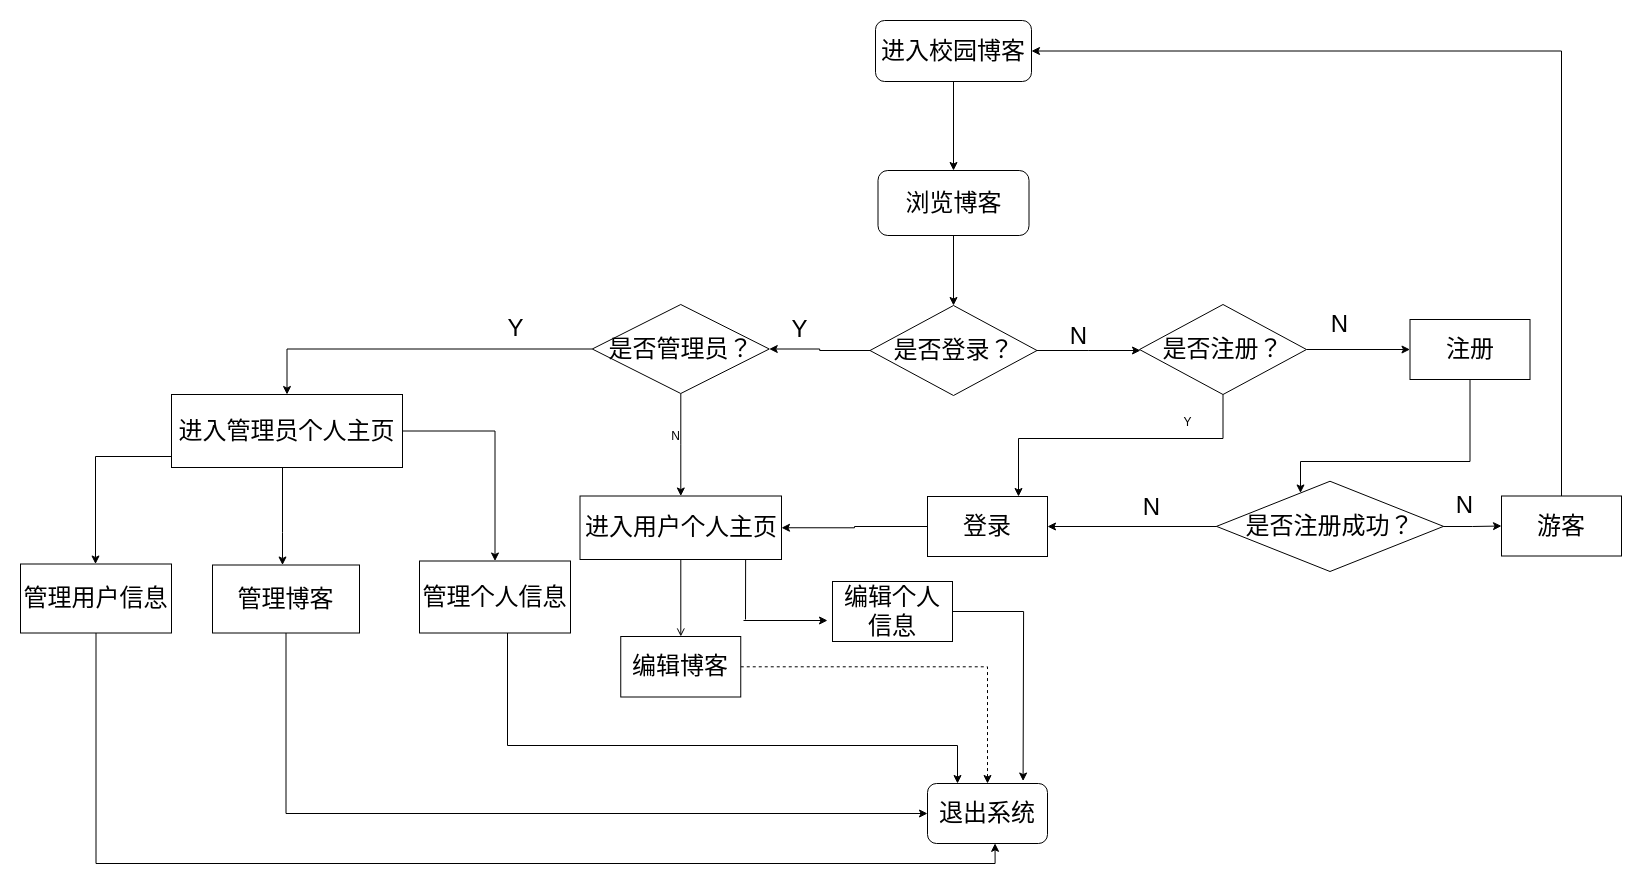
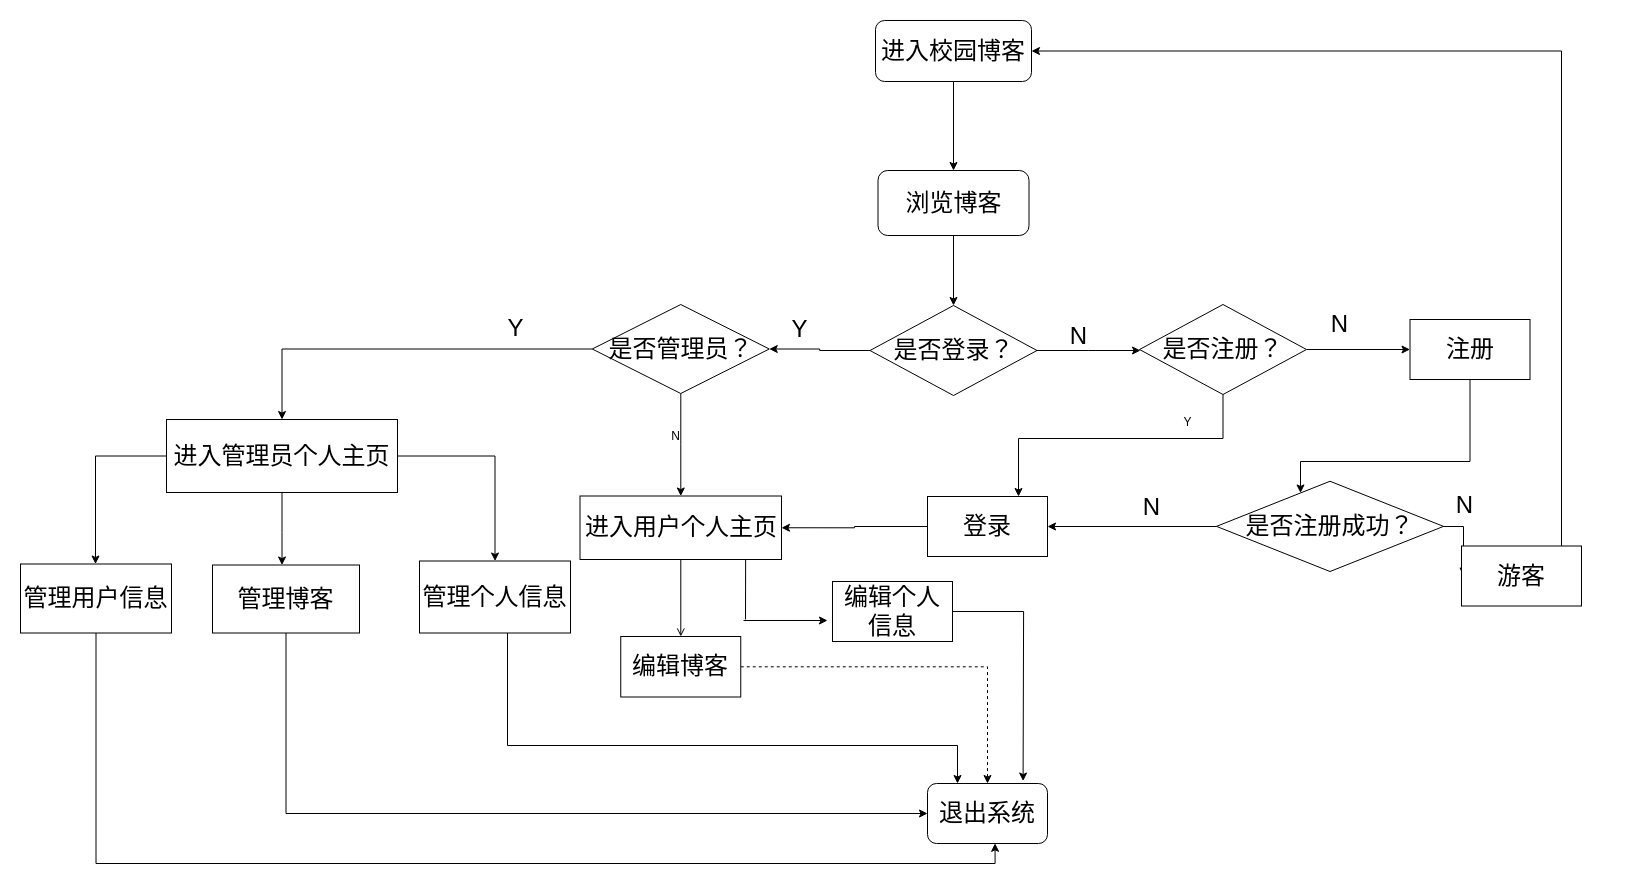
  <mxCell id="0" />
  <mxCell id="1" parent="0" />
  <mxCell id="2" value="" style="edgeStyle=orthogonalEdgeStyle;rounded=0;orthogonalLoop=1;jettySize=auto;html=1;" parent="1" source="3" target="5" edge="1"><mxGeometry relative="1" as="geometry" /></mxCell>
  <mxCell id="3" value="&lt;font style=&quot;font-size: 24px&quot;&gt;进入校园博客&lt;/font&gt;" style="rounded=1;whiteSpace=wrap;html=1;" parent="1" vertex="1"><mxGeometry x="875" y="20" width="156" height="61" as="geometry" /></mxCell>
  <mxCell id="4" value="" style="edgeStyle=orthogonalEdgeStyle;rounded=0;orthogonalLoop=1;jettySize=auto;html=1;" parent="1" source="5" target="8" edge="1"><mxGeometry relative="1" as="geometry" /></mxCell>
  <mxCell id="5" value="&lt;font style=&quot;font-size: 24px&quot;&gt;浏览博客&lt;/font&gt;" style="rounded=1;whiteSpace=wrap;html=1;fontSize=22;" parent="1" vertex="1"><mxGeometry x="877.5" y="170" width="151" height="65" as="geometry" /></mxCell>
  <mxCell id="6" value="" style="edgeStyle=orthogonalEdgeStyle;rounded=0;orthogonalLoop=1;jettySize=auto;html=1;" parent="1" source="8" target="11" edge="1"><mxGeometry relative="1" as="geometry" /></mxCell>
  <mxCell id="7" value="" style="edgeStyle=orthogonalEdgeStyle;rounded=0;orthogonalLoop=1;jettySize=auto;html=1;" parent="1" source="8" edge="1"><mxGeometry relative="1" as="geometry"><mxPoint x="1140" y="350" as="targetPoint" /></mxGeometry></mxCell>
  <mxCell id="8" value="&lt;font style=&quot;font-size: 24px&quot;&gt;是否登录？&lt;/font&gt;" style="rhombus;whiteSpace=wrap;html=1;" parent="1" vertex="1"><mxGeometry x="869.5" y="305" width="167" height="90" as="geometry" /></mxCell>
  <mxCell id="9" value="" style="edgeStyle=orthogonalEdgeStyle;rounded=0;orthogonalLoop=1;jettySize=auto;html=1;" parent="1" source="11" target="14" edge="1"><mxGeometry relative="1" as="geometry" /></mxCell>
  <mxCell id="10" value="" style="edgeStyle=orthogonalEdgeStyle;rounded=0;orthogonalLoop=1;jettySize=auto;html=1;" parent="1" source="11" target="21" edge="1"><mxGeometry relative="1" as="geometry" /></mxCell>
  <mxCell id="11" value="&lt;font style=&quot;font-size: 24px&quot;&gt;是否管理员？&lt;/font&gt;" style="rhombus;whiteSpace=wrap;html=1;fontSize=22;" parent="1" vertex="1"><mxGeometry x="591.75" y="304" width="177" height="89" as="geometry" /></mxCell>
  <mxCell id="12" value="&lt;font style=&quot;font-size: 24px&quot;&gt;Y&lt;/font&gt;" style="text;html=1;align=center;verticalAlign=middle;resizable=0;points=[];autosize=1;strokeColor=none;fillColor=none;" parent="1" vertex="1"><mxGeometry x="786" y="318" width="26" height="22" as="geometry" /></mxCell>
  <mxCell id="13" value="" style="edgeStyle=orthogonalEdgeStyle;rounded=0;orthogonalLoop=1;jettySize=auto;html=1;endArrow=open;" parent="1" source="14" target="17" edge="1"><mxGeometry relative="1" as="geometry" /></mxCell>
  <mxCell id="14" value="&lt;font style=&quot;font-size: 24px&quot;&gt;进入用户个人主页&lt;/font&gt;" style="whiteSpace=wrap;html=1;" parent="1" vertex="1"><mxGeometry x="579.5" y="495.5" width="201.5" height="63.5" as="geometry" /></mxCell>
  <mxCell id="15" value="N" style="text;html=1;align=center;verticalAlign=middle;resizable=0;points=[];autosize=1;strokeColor=none;fillColor=none;" parent="1" vertex="1"><mxGeometry x="665" y="427" width="19" height="18" as="geometry" /></mxCell>
  <mxCell id="16" style="edgeStyle=orthogonalEdgeStyle;rounded=0;orthogonalLoop=1;jettySize=auto;html=1;entryX=0.5;entryY=0;entryDx=0;entryDy=0;dashed=1;" parent="1" source="17" target="42" edge="1"><mxGeometry relative="1" as="geometry" /></mxCell>
  <mxCell id="17" value="&lt;font style=&quot;font-size: 24px&quot;&gt;编辑博客&lt;/font&gt;" style="whiteSpace=wrap;html=1;" parent="1" vertex="1"><mxGeometry x="620.25" y="636" width="120" height="60.5" as="geometry" /></mxCell>
  <mxCell id="18" value="" style="edgeStyle=orthogonalEdgeStyle;rounded=0;orthogonalLoop=1;jettySize=auto;html=1;" parent="1" source="21" target="24" edge="1"><mxGeometry relative="1" as="geometry"><Array as="points"><mxPoint x="282" y="532" /><mxPoint x="282" y="532" /></Array></mxGeometry></mxCell>
  <mxCell id="19" value="" style="edgeStyle=orthogonalEdgeStyle;rounded=0;orthogonalLoop=1;jettySize=auto;html=1;" edge="1" parent="1" source="21" target="44"><mxGeometry relative="1" as="geometry"><Array as="points"><mxPoint x="95" y="456" /></Array></mxGeometry></mxCell>
  <mxCell id="20" value="" style="edgeStyle=orthogonalEdgeStyle;rounded=0;orthogonalLoop=1;jettySize=auto;html=1;" edge="1" parent="1" source="21" target="46"><mxGeometry relative="1" as="geometry" /></mxCell>
- <mxCell id="21" value="&lt;font style=&quot;font-size: 24px&quot;&gt;进入管理员个人主页&lt;/font&gt;" style="whiteSpace=wrap;html=1;" parent="1" vertex="1"><mxGeometry x="171" y="394" width="231" height="73" as="geometry" /></mxCell>
+ <mxCell id="21" value="&lt;font style=&quot;font-size: 24px&quot;&gt;进入管理员个人主页&lt;/font&gt;" style="whiteSpace=wrap;html=1;" parent="1" vertex="1"><mxGeometry x="166" y="419" width="231" height="73" as="geometry" /></mxCell>
  <mxCell id="22" value="&lt;font style=&quot;font-size: 24px&quot;&gt;Y&lt;/font&gt;" style="text;html=1;align=center;verticalAlign=middle;resizable=0;points=[];autosize=1;strokeColor=none;fillColor=none;" parent="1" vertex="1"><mxGeometry x="502" y="317" width="26" height="22" as="geometry" /></mxCell>
  <mxCell id="23" style="edgeStyle=orthogonalEdgeStyle;rounded=0;orthogonalLoop=1;jettySize=auto;html=1;entryX=0;entryY=0.5;entryDx=0;entryDy=0;" parent="1" source="24" target="42" edge="1"><mxGeometry relative="1" as="geometry"><Array as="points"><mxPoint x="286" y="813" /></Array></mxGeometry></mxCell>
  <mxCell id="24" value="&lt;font style=&quot;font-size: 24px&quot;&gt;管理博客&lt;/font&gt;" style="whiteSpace=wrap;html=1;" parent="1" vertex="1"><mxGeometry x="212" y="564.5" width="147" height="68" as="geometry" /></mxCell>
  <mxCell id="25" value="&lt;font style=&quot;font-size: 24px&quot;&gt;N&lt;/font&gt;" style="text;html=1;align=center;verticalAlign=middle;resizable=0;points=[];autosize=1;strokeColor=none;fillColor=none;" parent="1" vertex="1"><mxGeometry x="1064" y="325" width="28" height="22" as="geometry" /></mxCell>
  <mxCell id="26" value="" style="edgeStyle=orthogonalEdgeStyle;rounded=0;orthogonalLoop=1;jettySize=auto;html=1;" parent="1" source="28" target="30" edge="1"><mxGeometry relative="1" as="geometry"><Array as="points"><mxPoint x="1223" y="438" /><mxPoint x="1018" y="438" /></Array></mxGeometry></mxCell>
  <mxCell id="27" value="" style="edgeStyle=orthogonalEdgeStyle;rounded=0;orthogonalLoop=1;jettySize=auto;html=1;" parent="1" source="28" target="33" edge="1"><mxGeometry relative="1" as="geometry" /></mxCell>
  <mxCell id="28" value="&lt;font style=&quot;font-size: 24px&quot;&gt;是否注册？&lt;/font&gt;" style="rhombus;whiteSpace=wrap;html=1;" parent="1" vertex="1"><mxGeometry x="1139" y="304" width="167" height="90" as="geometry" /></mxCell>
  <mxCell id="29" style="edgeStyle=orthogonalEdgeStyle;rounded=0;orthogonalLoop=1;jettySize=auto;html=1;entryX=1;entryY=0.5;entryDx=0;entryDy=0;" parent="1" source="30" target="14" edge="1"><mxGeometry relative="1" as="geometry" /></mxCell>
  <mxCell id="30" value="&lt;font style=&quot;font-size: 24px&quot;&gt;登录&lt;/font&gt;" style="whiteSpace=wrap;html=1;" parent="1" vertex="1"><mxGeometry x="927" y="496" width="120" height="60" as="geometry" /></mxCell>
  <mxCell id="31" value="Y" style="text;html=1;align=center;verticalAlign=middle;resizable=0;points=[];autosize=1;strokeColor=none;fillColor=none;" parent="1" vertex="1"><mxGeometry x="1178" y="413" width="18" height="18" as="geometry" /></mxCell>
  <mxCell id="32" value="" style="edgeStyle=orthogonalEdgeStyle;rounded=0;orthogonalLoop=1;jettySize=auto;html=1;" parent="1" source="33" target="37" edge="1"><mxGeometry relative="1" as="geometry"><Array as="points"><mxPoint x="1470" y="461" /><mxPoint x="1300" y="461" /></Array></mxGeometry></mxCell>
  <mxCell id="33" value="&lt;font style=&quot;font-size: 24px&quot;&gt;注册&lt;/font&gt;" style="whiteSpace=wrap;html=1;" parent="1" vertex="1"><mxGeometry x="1409.5" y="319" width="120" height="60" as="geometry" /></mxCell>
  <mxCell id="34" value="&lt;font style=&quot;font-size: 24px&quot;&gt;N&lt;/font&gt;" style="text;html=1;align=center;verticalAlign=middle;resizable=0;points=[];autosize=1;strokeColor=none;fillColor=none;" parent="1" vertex="1"><mxGeometry x="1325" y="313" width="28" height="22" as="geometry" /></mxCell>
  <mxCell id="35" value="" style="edgeStyle=orthogonalEdgeStyle;rounded=0;orthogonalLoop=1;jettySize=auto;html=1;" parent="1" source="37" target="30" edge="1"><mxGeometry relative="1" as="geometry" /></mxCell>
  <mxCell id="36" value="" style="edgeStyle=orthogonalEdgeStyle;rounded=0;orthogonalLoop=1;jettySize=auto;html=1;" parent="1" source="37" target="40" edge="1"><mxGeometry relative="1" as="geometry" /></mxCell>
  <mxCell id="37" value="&lt;font style=&quot;font-size: 24px&quot;&gt;是否注册成功？&lt;/font&gt;" style="rhombus;whiteSpace=wrap;html=1;" parent="1" vertex="1"><mxGeometry x="1216" y="480.75" width="227" height="90.25" as="geometry" /></mxCell>
  <mxCell id="38" value="&lt;font style=&quot;font-size: 24px&quot;&gt;N&lt;/font&gt;" style="text;html=1;align=center;verticalAlign=middle;resizable=0;points=[];autosize=1;strokeColor=none;fillColor=none;" parent="1" vertex="1"><mxGeometry x="1137" y="495.5" width="28" height="22" as="geometry" /></mxCell>
  <mxCell id="39" style="edgeStyle=orthogonalEdgeStyle;rounded=0;orthogonalLoop=1;jettySize=auto;html=1;entryX=1;entryY=0.5;entryDx=0;entryDy=0;" edge="1" parent="1" source="40" target="3"><mxGeometry relative="1" as="geometry"><Array as="points"><mxPoint x="1561" y="51" /></Array></mxGeometry></mxCell>
- <mxCell id="40" value="&lt;font style=&quot;font-size: 24px&quot;&gt;游客&lt;/font&gt;" style="whiteSpace=wrap;html=1;" parent="1" vertex="1"><mxGeometry x="1501" y="495.5" width="120" height="60" as="geometry" /></mxCell>
+ <mxCell id="40" value="&lt;font style=&quot;font-size: 24px&quot;&gt;游客&lt;/font&gt;" style="whiteSpace=wrap;html=1;" parent="1" vertex="1"><mxGeometry x="1461" y="545.5" width="120" height="60" as="geometry" /></mxCell>
  <mxCell id="41" value="&lt;font style=&quot;font-size: 24px&quot;&gt;N&lt;/font&gt;" style="text;html=1;align=center;verticalAlign=middle;resizable=0;points=[];autosize=1;strokeColor=none;fillColor=none;" parent="1" vertex="1"><mxGeometry x="1450" y="494" width="28" height="22" as="geometry" /></mxCell>
  <mxCell id="42" value="&lt;font style=&quot;font-size: 24px&quot;&gt;退出系统&lt;/font&gt;" style="rounded=1;whiteSpace=wrap;html=1;" parent="1" vertex="1"><mxGeometry x="927" y="783" width="120" height="60" as="geometry" /></mxCell>
  <mxCell id="43" style="edgeStyle=orthogonalEdgeStyle;rounded=0;orthogonalLoop=1;jettySize=auto;html=1;entryX=0.563;entryY=0.997;entryDx=0;entryDy=0;entryPerimeter=0;" edge="1" parent="1" source="44" target="42"><mxGeometry relative="1" as="geometry"><mxPoint x="181" y="932.4" as="targetPoint" /><Array as="points"><mxPoint x="96" y="863" /><mxPoint x="995" y="863" /></Array></mxGeometry></mxCell>
  <mxCell id="44" value="&lt;font style=&quot;font-size: 24px&quot;&gt;管理用户信息&lt;/font&gt;" style="whiteSpace=wrap;html=1;" vertex="1" parent="1"><mxGeometry x="20" y="563.5" width="151" height="69" as="geometry" /></mxCell>
  <mxCell id="45" style="edgeStyle=orthogonalEdgeStyle;rounded=0;orthogonalLoop=1;jettySize=auto;html=1;entryX=0.25;entryY=0;entryDx=0;entryDy=0;" edge="1" parent="1" source="46" target="42"><mxGeometry relative="1" as="geometry"><mxPoint x="507" y="796.4" as="targetPoint" /><Array as="points"><mxPoint x="507" y="745" /><mxPoint x="957" y="745" /></Array></mxGeometry></mxCell>
  <mxCell id="46" value="&lt;font style=&quot;font-size: 24px&quot;&gt;管理个人信息&lt;/font&gt;" style="whiteSpace=wrap;html=1;" vertex="1" parent="1"><mxGeometry x="419" y="560.5" width="151" height="72" as="geometry" /></mxCell>
  <mxCell id="47" style="edgeStyle=orthogonalEdgeStyle;rounded=0;orthogonalLoop=1;jettySize=auto;html=1;" edge="1" parent="1" source="48"><mxGeometry relative="1" as="geometry"><mxPoint x="1022.588" y="780.529" as="targetPoint" /></mxGeometry></mxCell>
  <mxCell id="48" value="&lt;font style=&quot;font-size: 24px&quot;&gt;编辑个人信息&lt;/font&gt;" style="rounded=0;whiteSpace=wrap;html=1;" vertex="1" parent="1"><mxGeometry x="832" y="581" width="120" height="60" as="geometry" /></mxCell>
  <mxCell id="49" value="" style="endArrow=none;html=1;entryX=0.822;entryY=0.993;entryDx=0;entryDy=0;entryPerimeter=0;" edge="1" parent="1" target="14"><mxGeometry width="50" height="50" relative="1" as="geometry"><mxPoint x="745" y="619" as="sourcePoint" /><mxPoint x="765" y="580" as="targetPoint" /></mxGeometry></mxCell>
  <mxCell id="50" value="" style="endArrow=classic;html=1;" edge="1" parent="1"><mxGeometry width="50" height="50" relative="1" as="geometry"><mxPoint x="743" y="620" as="sourcePoint" /><mxPoint x="827" y="620" as="targetPoint" /></mxGeometry></mxCell>
